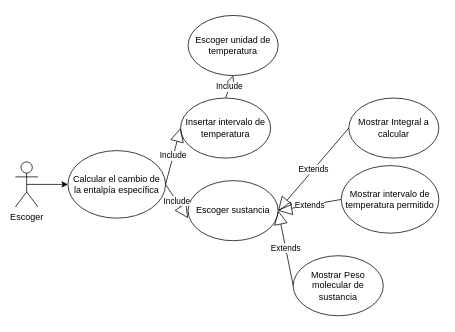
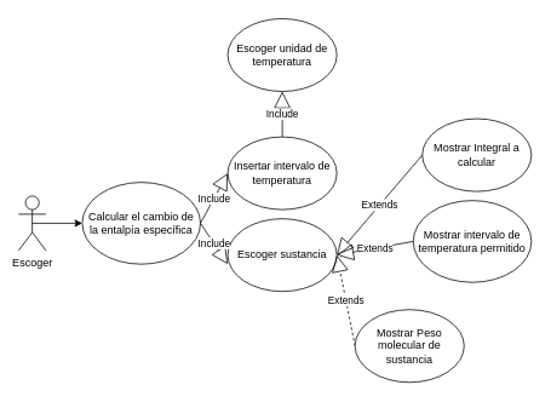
  <mxCell id="0" />
  <mxCell id="1" parent="0" />
- <mxCell id="2" value="Insertar intervalo de temperatura" style="ellipse;whiteSpace=wrap;html=1;" vertex="1" parent="1"><mxGeometry x="240" y="130" width="120" height="80" as="geometry" /></mxCell>
+ <mxCell id="2" value="Insertar intervalo de temperatura" style="ellipse;whiteSpace=wrap;html=1;" vertex="1" parent="1"><mxGeometry x="250" y="150" width="120" height="80" as="geometry" /></mxCell>
  <mxCell id="3" style="edgeStyle=orthogonalEdgeStyle;rounded=0;orthogonalLoop=1;jettySize=auto;html=1;exitX=0.5;exitY=0.5;exitDx=0;exitDy=0;exitPerimeter=0;entryX=0;entryY=0.5;entryDx=0;entryDy=0;" edge="1" parent="1" source="4" target="14"><mxGeometry relative="1" as="geometry" /></mxCell>
  <mxCell id="4" value="&lt;div&gt;Escoger&lt;/div&gt;" style="shape=umlActor;verticalLabelPosition=bottom;verticalAlign=top;html=1;outlineConnect=0;" vertex="1" parent="1"><mxGeometry x="20" y="215" width="30" height="60" as="geometry" /></mxCell>
  <mxCell id="5" value="Escoger sustancia" style="ellipse;whiteSpace=wrap;html=1;" vertex="1" parent="1"><mxGeometry x="250" y="240" width="120" height="80" as="geometry" /></mxCell>
  <mxCell id="6" value="Escoger unidad de temperatura" style="ellipse;whiteSpace=wrap;html=1;" vertex="1" parent="1"><mxGeometry x="250" y="20" width="120" height="80" as="geometry" /></mxCell>
  <mxCell id="7" value="Mostrar Integral a calcular" style="ellipse;whiteSpace=wrap;html=1;" vertex="1" parent="1"><mxGeometry x="464" y="130" width="120" height="80" as="geometry" /></mxCell>
  <mxCell id="8" value="Mostrar intervalo de temperatura permitido" style="ellipse;whiteSpace=wrap;html=1;" vertex="1" parent="1"><mxGeometry x="454" y="220" width="130" height="90" as="geometry" /></mxCell>
  <mxCell id="9" value="Extends" style="endArrow=block;endSize=16;endFill=0;html=1;rounded=0;entryX=1;entryY=0.5;entryDx=0;entryDy=0;exitX=0;exitY=0.5;exitDx=0;exitDy=0;" edge="1" parent="1" source="8" target="5"><mxGeometry width="160" relative="1" as="geometry"><mxPoint x="270" y="270" as="sourcePoint" /><mxPoint x="430" y="270" as="targetPoint" /></mxGeometry></mxCell>
- <mxCell id="10" value="Extends" style="endArrow=block;endSize=16;endFill=0;html=1;rounded=0;entryX=1;entryY=0.5;entryDx=0;entryDy=0;exitX=0;exitY=0.5;exitDx=0;exitDy=0;" edge="1" parent="1" source="11" target="5"><mxGeometry width="160" relative="1" as="geometry"><mxPoint x="462" y="280" as="sourcePoint" /><mxPoint x="410" y="270" as="targetPoint" /></mxGeometry></mxCell>
+ <mxCell id="10" value="Extends" style="endArrow=block;endSize=16;endFill=0;html=1;rounded=0;entryX=1;entryY=0.5;entryDx=0;entryDy=0;exitX=0;exitY=0.5;exitDx=0;exitDy=0;dashed=1;" edge="1" parent="1" source="11" target="5"><mxGeometry width="160" relative="1" as="geometry"><mxPoint x="462" y="280" as="sourcePoint" /><mxPoint x="410" y="270" as="targetPoint" /></mxGeometry></mxCell>
  <mxCell id="11" value="Mostrar Peso molecular de sustancia" style="ellipse;whiteSpace=wrap;html=1;" vertex="1" parent="1"><mxGeometry x="390" y="340" width="120" height="80" as="geometry" /></mxCell>
  <mxCell id="12" value="Include" style="endArrow=block;endSize=16;endFill=0;html=1;rounded=0;entryX=0.5;entryY=1;entryDx=0;entryDy=0;exitX=0.5;exitY=0;exitDx=0;exitDy=0;" edge="1" parent="1" source="2" target="6"><mxGeometry width="160" relative="1" as="geometry"><mxPoint x="240" y="110" as="sourcePoint" /><mxPoint x="380" y="290" as="targetPoint" /></mxGeometry></mxCell>
  <mxCell id="13" value="Extends" style="endArrow=block;endSize=16;endFill=0;html=1;rounded=0;exitX=0;exitY=0.5;exitDx=0;exitDy=0;" edge="1" parent="1" source="7"><mxGeometry width="160" relative="1" as="geometry"><mxPoint x="320" y="110" as="sourcePoint" /><mxPoint x="370" y="280" as="targetPoint" /></mxGeometry></mxCell>
  <mxCell id="14" value="Calcular el cambio de la entalpía específica" style="ellipse;whiteSpace=wrap;html=1;" vertex="1" parent="1"><mxGeometry x="90" y="200" width="130" height="90" as="geometry" /></mxCell>
  <mxCell id="15" value="Include" style="endArrow=block;endSize=16;endFill=0;html=1;rounded=0;entryX=0;entryY=0.5;entryDx=0;entryDy=0;exitX=1;exitY=0.5;exitDx=0;exitDy=0;" edge="1" parent="1" source="14" target="2"><mxGeometry width="160" relative="1" as="geometry"><mxPoint x="190" y="160" as="sourcePoint" /><mxPoint x="190" y="110" as="targetPoint" /></mxGeometry></mxCell>
  <mxCell id="16" value="Include" style="endArrow=block;endSize=16;endFill=0;html=1;rounded=0;entryX=0;entryY=0.625;entryDx=0;entryDy=0;exitX=1;exitY=0.5;exitDx=0;exitDy=0;entryPerimeter=0;" edge="1" parent="1" source="14" target="5"><mxGeometry width="160" relative="1" as="geometry"><mxPoint x="230" y="245" as="sourcePoint" /><mxPoint x="260" y="200" as="targetPoint" /></mxGeometry></mxCell>
